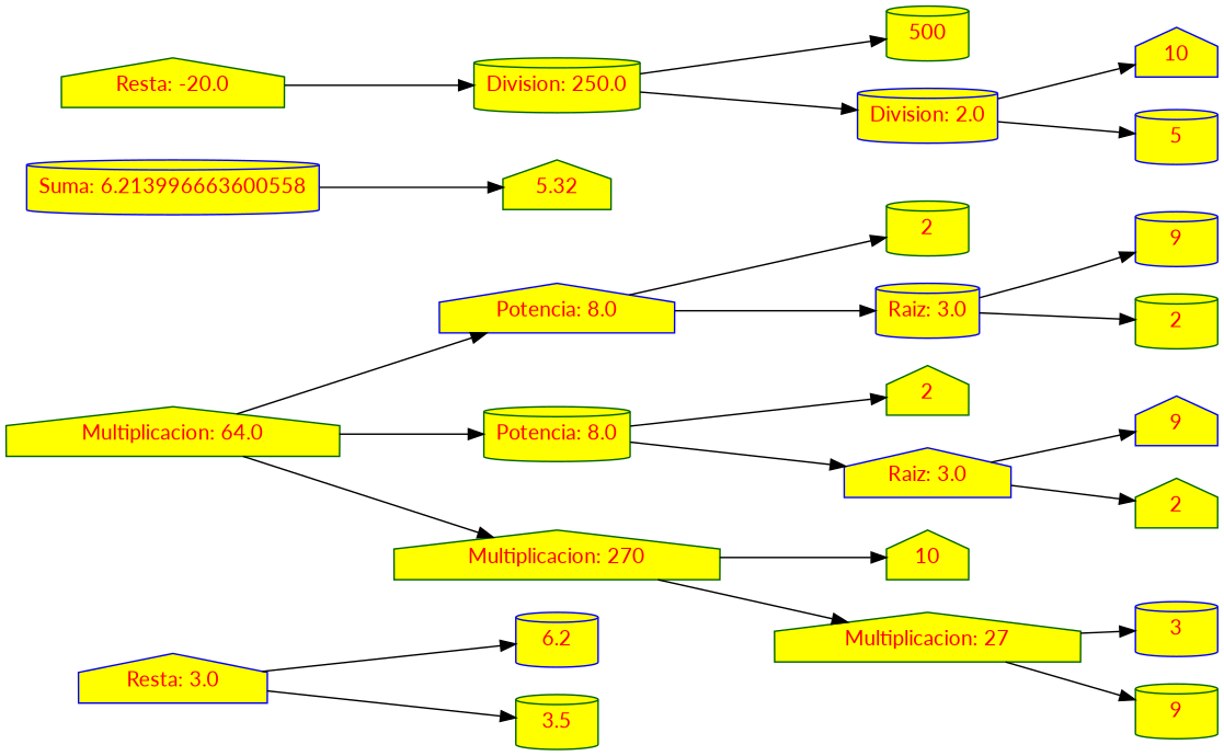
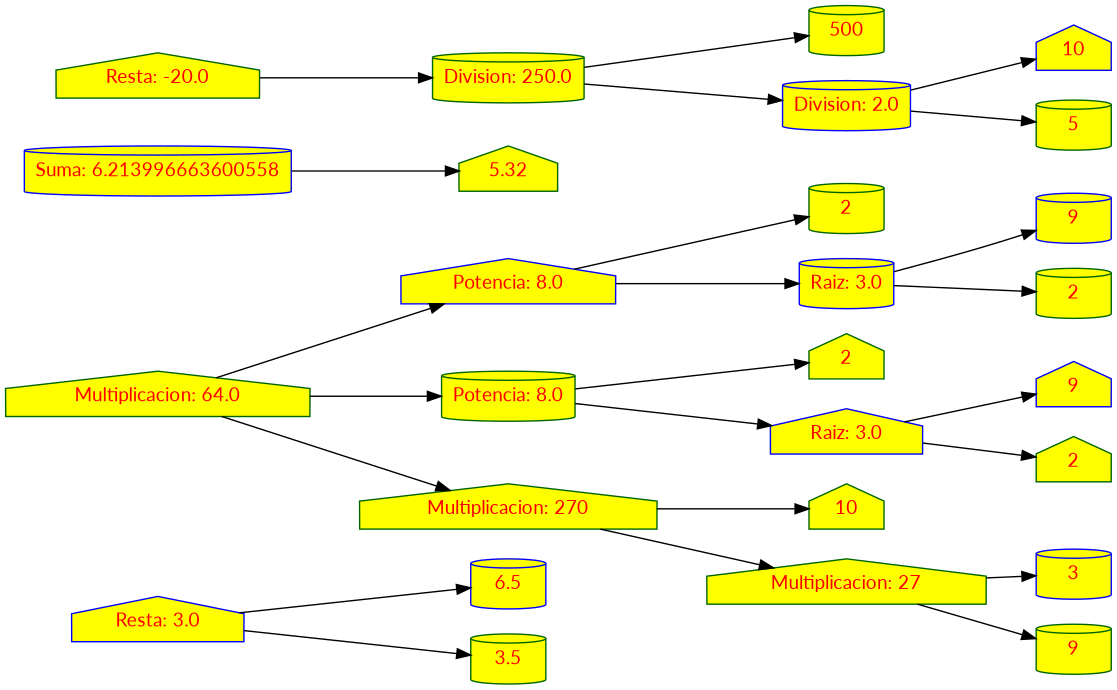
  digraph {
    fontname=Lato
    rankdir=LR
    node [color=darkgreen fillcolor=yellow fontcolor=red fontname=Lato shape=cylinder style=filled]
    edge [fontname=Lato]
-   n1 [color=blue label=6.2]
+   n1 [color=blue label=6.5]
    n2 [label=3.5]
    n3 [color=blue label="Resta: 3.0" shape=house]
    n4 [label=2]
    n5 [color=blue label="Potencia: 8.0" shape=house]
    n6 [color=blue label="Raiz: 3.0"]
    n7 [color=blue label=9]
    n8 [label=2]
    n9 [label=2 shape=house]
    n10 [label="Potencia: 8.0"]
    n11 [color=blue label="Raiz: 3.0" shape=house]
    n12 [color=blue label=9 shape=house]
    n13 [label=2 shape=house]
    n14 [label="Multiplicacion: 64.0" shape=house]
    n15 [label="Multiplicacion: 270" shape=house]
    n16 [label=5.32 shape=house]
    n17 [color=blue label="Suma: 6.213996663600558"]
    n18 [label=500]
    n19 [label="Division: 250.0"]
    n20 [color=blue label="Division: 2.0"]
    n21 [color=blue label=10 shape=house]
-   n22 [color=blue label=5]
+   n22 [label=5]
    n23 [label=10 shape=house]
    n24 [label="Multiplicacion: 27" shape=house]
    n25 [color=blue label=3]
    n26 [label=9]
    n27 [label="Resta: -20.0" shape=house]
    n3 -> n1
    n3 -> n2
    n5 -> n4
    n5 -> n6
    n6 -> n7
    n6 -> n8
    n10 -> n9
    n10 -> n11
    n11 -> n12
    n11 -> n13
    n14 -> n5
    n14 -> n10
    n14 -> n15
    n15 -> n23
    n15 -> n24
    n17 -> n16
    n19 -> n18
    n19 -> n20
    n20 -> n21
    n20 -> n22
    n24 -> n25
    n24 -> n26
    n27 -> n19
  }
